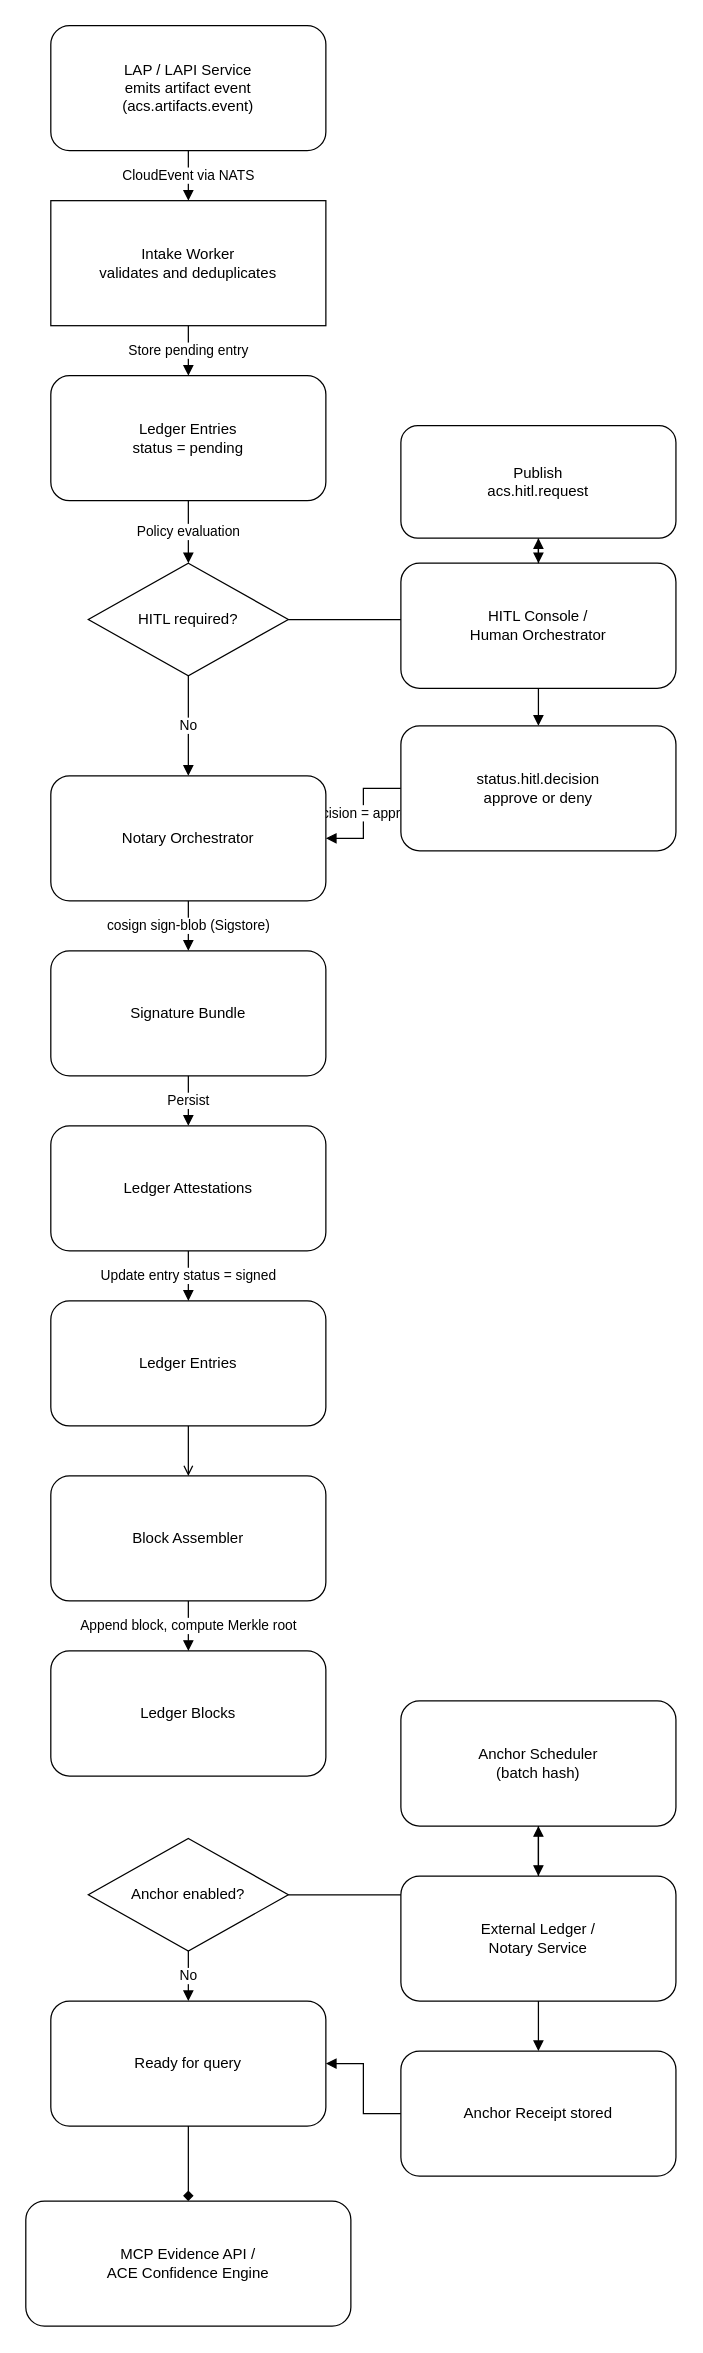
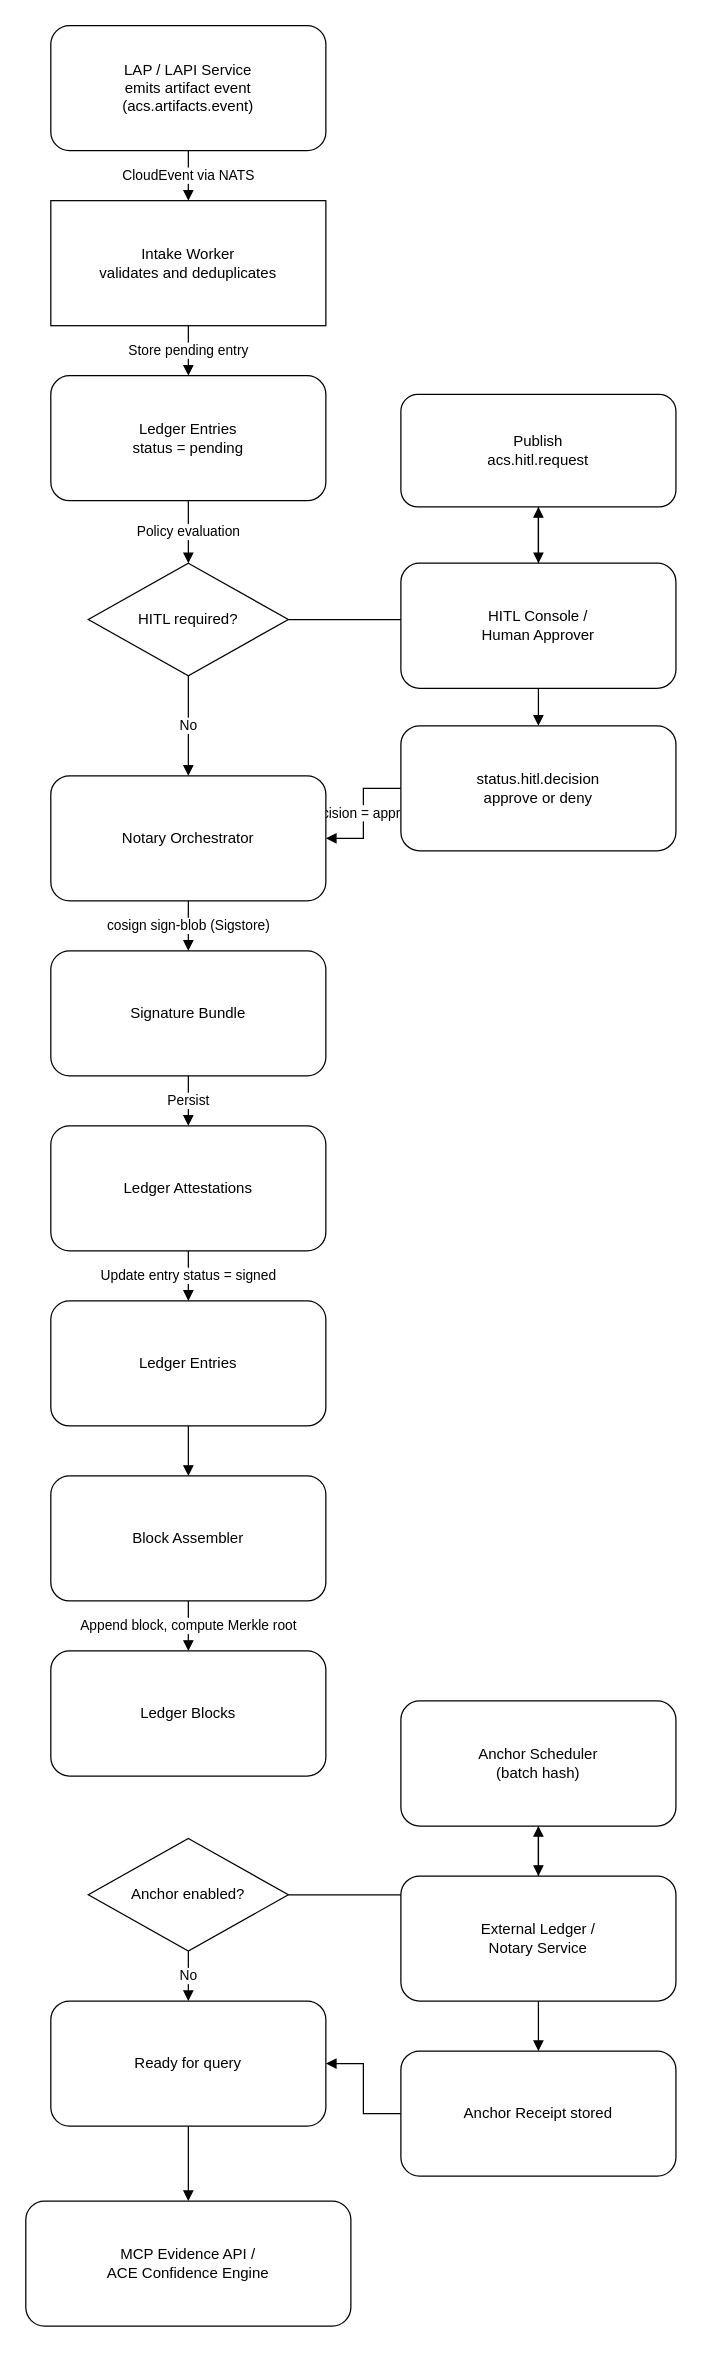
  <mxCell id="0" />
  <mxCell id="1" parent="0" />
  <mxCell id="2" value="CloudEvent via NATS" style="edgeStyle=orthogonalEdgeStyle;rounded=0;html=1;endArrow=block;labelBackgroundColor=#ffffff;" parent="1" source="21" target="22" edge="1"><mxGeometry relative="1" as="geometry" /></mxCell>
  <mxCell id="3" value="Store pending entry" style="edgeStyle=orthogonalEdgeStyle;rounded=0;html=1;endArrow=block;labelBackgroundColor=#ffffff;" parent="1" source="22" target="23" edge="1"><mxGeometry relative="1" as="geometry" /></mxCell>
  <mxCell id="4" value="Policy evaluation" style="edgeStyle=orthogonalEdgeStyle;rounded=0;html=1;endArrow=block;labelBackgroundColor=#ffffff;" parent="1" source="23" target="24" edge="1"><mxGeometry relative="1" as="geometry" /></mxCell>
  <mxCell id="5" value="Yes" style="edgeStyle=orthogonalEdgeStyle;rounded=0;html=1;endArrow=block;labelBackgroundColor=#ffffff;" parent="1" source="24" target="25" edge="1"><mxGeometry relative="1" as="geometry"><mxPoint x="400" y="410" as="targetPoint" /></mxGeometry></mxCell>
  <mxCell id="6" value="" style="edgeStyle=orthogonalEdgeStyle;rounded=0;html=1;endArrow=block;labelBackgroundColor=#ffffff;" parent="1" source="25" target="26" edge="1"><mxGeometry relative="1" as="geometry" /></mxCell>
  <mxCell id="7" value="" style="edgeStyle=orthogonalEdgeStyle;rounded=0;html=1;endArrow=block;labelBackgroundColor=#ffffff;" parent="1" source="26" target="27" edge="1"><mxGeometry relative="1" as="geometry" /></mxCell>
  <mxCell id="8" value="Decision = approve" style="edgeStyle=orthogonalEdgeStyle;rounded=0;html=1;endArrow=block;labelBackgroundColor=#ffffff;" parent="1" source="27" target="28" edge="1"><mxGeometry relative="1" as="geometry"><mxPoint x="180" y="640" as="targetPoint" /></mxGeometry></mxCell>
  <mxCell id="9" value="No" style="edgeStyle=orthogonalEdgeStyle;rounded=0;html=1;endArrow=block;labelBackgroundColor=#ffffff;" parent="1" source="24" target="28" edge="1"><mxGeometry relative="1" as="geometry" /></mxCell>
  <mxCell id="10" value="cosign sign-blob (Sigstore)" style="edgeStyle=orthogonalEdgeStyle;rounded=0;html=1;endArrow=block;labelBackgroundColor=#ffffff;" parent="1" source="28" target="29" edge="1"><mxGeometry relative="1" as="geometry" /></mxCell>
  <mxCell id="11" value="Persist" style="edgeStyle=orthogonalEdgeStyle;rounded=0;html=1;endArrow=block;labelBackgroundColor=#ffffff;" parent="1" source="29" target="30" edge="1"><mxGeometry relative="1" as="geometry" /></mxCell>
  <mxCell id="12" value="Update entry status = signed" style="edgeStyle=orthogonalEdgeStyle;rounded=0;html=1;endArrow=block;labelBackgroundColor=#ffffff;" parent="1" source="30" target="31" edge="1"><mxGeometry relative="1" as="geometry" /></mxCell>
- <mxCell id="13" value="" style="edgeStyle=orthogonalEdgeStyle;rounded=0;html=1;endArrow=open;labelBackgroundColor=#ffffff;" parent="1" source="31" target="32" edge="1"><mxGeometry relative="1" as="geometry" /></mxCell>
+ <mxCell id="13" value="" style="edgeStyle=orthogonalEdgeStyle;rounded=0;html=1;endArrow=block;labelBackgroundColor=#ffffff;" parent="1" source="31" target="32" edge="1"><mxGeometry relative="1" as="geometry" /></mxCell>
  <mxCell id="14" value="Append block, compute Merkle root" style="edgeStyle=orthogonalEdgeStyle;rounded=0;html=1;endArrow=block;labelBackgroundColor=#ffffff;" parent="1" source="32" target="33" edge="1"><mxGeometry relative="1" as="geometry" /></mxCell>
  <mxCell id="15" value="Yes" style="edgeStyle=orthogonalEdgeStyle;rounded=0;html=1;endArrow=block;labelBackgroundColor=#ffffff;" parent="1" source="34" target="35" edge="1"><mxGeometry relative="1" as="geometry"><mxPoint x="400" y="1440" as="targetPoint" /></mxGeometry></mxCell>
  <mxCell id="16" value="" style="edgeStyle=orthogonalEdgeStyle;rounded=0;html=1;endArrow=block;labelBackgroundColor=#ffffff;" parent="1" source="35" target="36" edge="1"><mxGeometry relative="1" as="geometry" /></mxCell>
  <mxCell id="17" value="" style="edgeStyle=orthogonalEdgeStyle;rounded=0;html=1;endArrow=block;labelBackgroundColor=#ffffff;" parent="1" source="36" target="37" edge="1"><mxGeometry relative="1" as="geometry" /></mxCell>
  <mxCell id="18" value="" style="edgeStyle=orthogonalEdgeStyle;rounded=0;html=1;endArrow=block;labelBackgroundColor=#ffffff;" parent="1" source="37" target="38" edge="1"><mxGeometry relative="1" as="geometry"><mxPoint x="180" y="1600" as="targetPoint" /></mxGeometry></mxCell>
  <mxCell id="19" value="No" style="edgeStyle=orthogonalEdgeStyle;rounded=0;html=1;endArrow=block;labelBackgroundColor=#ffffff;" parent="1" source="34" target="38" edge="1"><mxGeometry relative="1" as="geometry" /></mxCell>
- <mxCell id="20" value="" style="edgeStyle=orthogonalEdgeStyle;rounded=0;html=1;endArrow=diamond;labelBackgroundColor=#ffffff;" parent="1" source="38" target="39" edge="1"><mxGeometry relative="1" as="geometry" /></mxCell>
+ <mxCell id="20" value="" style="edgeStyle=orthogonalEdgeStyle;rounded=0;html=1;endArrow=block;labelBackgroundColor=#ffffff;" parent="1" source="38" target="39" edge="1"><mxGeometry relative="1" as="geometry" /></mxCell>
  <mxCell id="21" value="LAP / LAPI Service&#10;emits artifact event&#10;(acs.artifacts.event)" style="rounded=1;whiteSpace=wrap;html=1;" parent="1" vertex="1"><mxGeometry x="40" y="20" width="220" height="100" as="geometry" /></mxCell>
  <mxCell id="22" value="Intake Worker&#10;validates and deduplicates" style="whiteSpace=wrap;html=1;rounded=0;" parent="1" vertex="1"><mxGeometry x="40" y="160" width="220" height="100" as="geometry" /></mxCell>
  <mxCell id="23" value="Ledger Entries&#10;status = pending" style="rounded=1;whiteSpace=wrap;html=1;" parent="1" vertex="1"><mxGeometry x="40" y="300" width="220" height="100" as="geometry" /></mxCell>
  <mxCell id="24" value="HITL required?" style="shape=rhombus;perimeter=rhombusPerimeter;whiteSpace=wrap;html=1;" parent="1" vertex="1"><mxGeometry x="70" y="450" width="160" height="90" as="geometry" /></mxCell>
- <mxCell id="25" value="Publish&#10;acs.hitl.request" style="rounded=1;whiteSpace=wrap;html=1;" parent="1" vertex="1"><mxGeometry x="320" y="340" width="220" height="90" as="geometry" /></mxCell>
- <mxCell id="26" value="HITL Console /&#10;Human Orchestrator" style="rounded=1;whiteSpace=wrap;html=1;" parent="1" vertex="1"><mxGeometry x="320" y="450" width="220" height="100" as="geometry" /></mxCell>
+ <mxCell id="25" value="Publish&#10;acs.hitl.request" style="rounded=1;whiteSpace=wrap;html=1;" parent="1" vertex="1"><mxGeometry x="320" y="315" width="220" height="90" as="geometry" /></mxCell>
+ <mxCell id="26" value="HITL Console /&#10;Human Approver" style="rounded=1;whiteSpace=wrap;html=1;" parent="1" vertex="1"><mxGeometry x="320" y="450" width="220" height="100" as="geometry" /></mxCell>
  <mxCell id="27" value="status.hitl.decision&#10;approve or deny" style="rounded=1;whiteSpace=wrap;html=1;" parent="1" vertex="1"><mxGeometry x="320" y="580" width="220" height="100" as="geometry" /></mxCell>
  <mxCell id="28" value="Notary Orchestrator" style="rounded=1;whiteSpace=wrap;html=1;" parent="1" vertex="1"><mxGeometry x="40" y="620" width="220" height="100" as="geometry" /></mxCell>
  <mxCell id="29" value="Signature Bundle" style="rounded=1;whiteSpace=wrap;html=1;" parent="1" vertex="1"><mxGeometry x="40" y="760" width="220" height="100" as="geometry" /></mxCell>
  <mxCell id="30" value="Ledger Attestations" style="rounded=1;whiteSpace=wrap;html=1;" parent="1" vertex="1"><mxGeometry x="40" y="900" width="220" height="100" as="geometry" /></mxCell>
  <mxCell id="31" value="Ledger Entries" style="rounded=1;whiteSpace=wrap;html=1;" parent="1" vertex="1"><mxGeometry x="40" y="1040" width="220" height="100" as="geometry" /></mxCell>
  <mxCell id="32" value="Block Assembler" style="rounded=1;whiteSpace=wrap;html=1;" parent="1" vertex="1"><mxGeometry x="40" y="1180" width="220" height="100" as="geometry" /></mxCell>
  <mxCell id="33" value="Ledger Blocks" style="rounded=1;whiteSpace=wrap;html=1;" parent="1" vertex="1"><mxGeometry x="40" y="1320" width="220" height="100" as="geometry" /></mxCell>
  <mxCell id="34" value="Anchor enabled?" style="shape=rhombus;perimeter=rhombusPerimeter;whiteSpace=wrap;html=1;" parent="1" vertex="1"><mxGeometry x="70" y="1470" width="160" height="90" as="geometry" /></mxCell>
  <mxCell id="35" value="Anchor Scheduler&#10;(batch hash)" style="rounded=1;whiteSpace=wrap;html=1;" parent="1" vertex="1"><mxGeometry x="320" y="1360" width="220" height="100" as="geometry" /></mxCell>
  <mxCell id="36" value="External Ledger /&#10;Notary Service" style="rounded=1;whiteSpace=wrap;html=1;" parent="1" vertex="1"><mxGeometry x="320" y="1500" width="220" height="100" as="geometry" /></mxCell>
  <mxCell id="37" value="Anchor Receipt stored" style="rounded=1;whiteSpace=wrap;html=1;" parent="1" vertex="1"><mxGeometry x="320" y="1640" width="220" height="100" as="geometry" /></mxCell>
  <mxCell id="38" value="Ready for query" style="rounded=1;whiteSpace=wrap;html=1;" parent="1" vertex="1"><mxGeometry x="40" y="1600" width="220" height="100" as="geometry" /></mxCell>
  <mxCell id="39" value="MCP Evidence API /&#10;ACE Confidence Engine" style="rounded=1;whiteSpace=wrap;html=1;" parent="1" vertex="1"><mxGeometry x="20" y="1760" width="260" height="100" as="geometry" /></mxCell>
